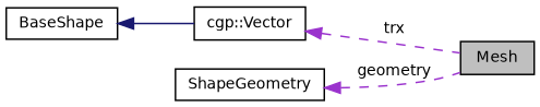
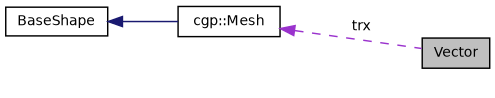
  digraph {
    rankdir=LR
    node [color=black fillcolor=white fontname=Helvetica fontsize=10 shape=record style=filled]
    edge [color=darkorchid3 dir=back fontname=Helvetica fontsize=10 labelfontname=Helvetica labelfontsize=10 style=dashed]
-   n1 [fillcolor=grey75 fontcolor=black height=0.2 label=Mesh width=0.4]
+   n1 [fillcolor=grey75 fontcolor=black height=0.2 label=Vector width=0.4]
    n2 [height=0.2 label=BaseShape width=0.4]
-   n3 [height=0.2 label="cgp::Vector" width=0.4]
-   n4 [height=0.2 label=ShapeGeometry width=0.4]
+   n3 [height=0.2 label="cgp::Mesh" width=0.4]
    n2 -> n3 [color=midnightblue style=solid]
    n3 -> n1 [label=" trx"]
-   n4 -> n1 [label=" geometry"]
  }
